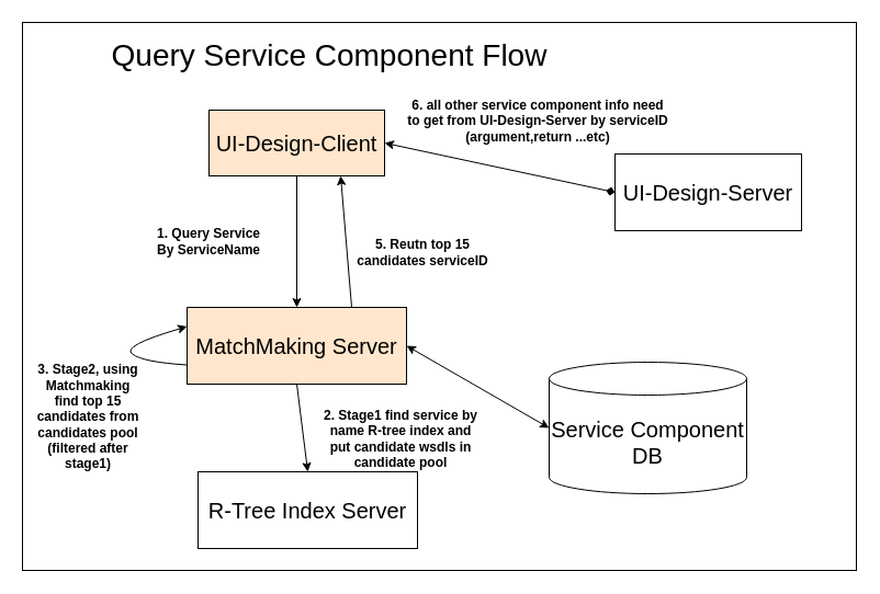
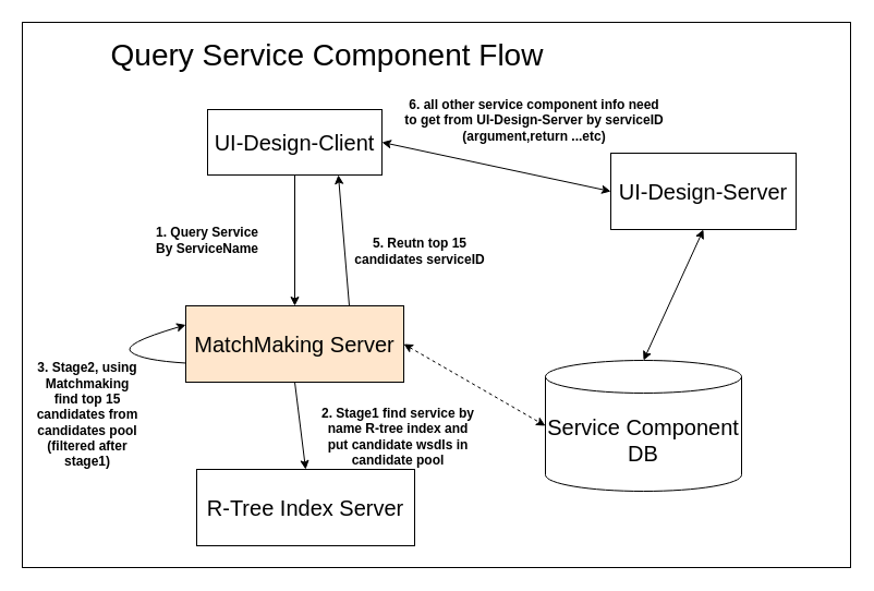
  <mxCell id="0" />
  <mxCell id="1" parent="0" />
  <mxCell id="2" value="" style="rounded=0;whiteSpace=wrap;html=1;" vertex="1" parent="1"><mxGeometry x="20" y="20" width="760" height="500" as="geometry" /></mxCell>
- <mxCell id="3" value="&lt;font style=&quot;font-size: 20px&quot;&gt;UI-Design-Client&lt;/font&gt;" style="rounded=0;whiteSpace=wrap;html=1;fillColor=#ffe6cc;" vertex="1" parent="1"><mxGeometry x="190" y="100" width="160" height="60" as="geometry" /></mxCell>
+ <mxCell id="3" value="&lt;font style=&quot;font-size: 20px&quot;&gt;UI-Design-Client&lt;/font&gt;" style="rounded=0;whiteSpace=wrap;html=1;" vertex="1" parent="1"><mxGeometry x="190" y="100" width="160" height="60" as="geometry" /></mxCell>
  <mxCell id="4" value="&lt;font style=&quot;font-size: 20px&quot;&gt;UI-Design-Server&lt;/font&gt;" style="rounded=0;whiteSpace=wrap;html=1;" vertex="1" parent="1"><mxGeometry x="560" y="140" width="170" height="70" as="geometry" /></mxCell>
  <mxCell id="5" value="&lt;span style=&quot;font-size: 20px&quot;&gt;MatchMaking Server&lt;/span&gt;" style="rounded=0;whiteSpace=wrap;html=1;fillColor=#ffe6cc;" vertex="1" parent="1"><mxGeometry x="170" y="280" width="200" height="70" as="geometry" /></mxCell>
  <mxCell id="6" value="&lt;span style=&quot;font-size: 20px&quot;&gt;R-Tree Index Server&lt;/span&gt;" style="rounded=0;whiteSpace=wrap;html=1;" vertex="1" parent="1"><mxGeometry x="180" y="430" width="200" height="70" as="geometry" /></mxCell>
  <mxCell id="7" value="&lt;font style=&quot;font-size: 20px&quot;&gt;Service Component DB&lt;/font&gt;" style="shape=cylinder3;whiteSpace=wrap;html=1;boundedLbl=1;backgroundOutline=1;size=15;" vertex="1" parent="1"><mxGeometry x="500" y="330" width="180" height="120" as="geometry" /></mxCell>
  <mxCell id="8" value="" style="endArrow=classic;html=1;exitX=0.5;exitY=1;exitDx=0;exitDy=0;entryX=0.5;entryY=0;entryDx=0;entryDy=0;" edge="1" parent="1" source="3" target="5"><mxGeometry width="50" height="50" relative="1" as="geometry"><mxPoint x="460" y="310" as="sourcePoint" /><mxPoint x="510" y="260" as="targetPoint" /></mxGeometry></mxCell>
  <mxCell id="9" value="" style="endArrow=classic;html=1;exitX=0.5;exitY=1;exitDx=0;exitDy=0;entryX=0.5;entryY=0;entryDx=0;entryDy=0;" edge="1" parent="1" source="5" target="6"><mxGeometry width="50" height="50" relative="1" as="geometry"><mxPoint x="460" y="310" as="sourcePoint" /><mxPoint x="510" y="260" as="targetPoint" /></mxGeometry></mxCell>
  <mxCell id="10" value="" style="curved=1;endArrow=classic;html=1;exitX=0;exitY=0.75;exitDx=0;exitDy=0;entryX=0;entryY=0.25;entryDx=0;entryDy=0;" edge="1" parent="1" source="5" target="5"><mxGeometry width="50" height="50" relative="1" as="geometry"><mxPoint x="460" y="310" as="sourcePoint" /><mxPoint x="510" y="260" as="targetPoint" /><Array as="points"><mxPoint x="130" y="330" /><mxPoint x="110" y="315" /></Array></mxGeometry></mxCell>
- <mxCell id="11" value="" style="endArrow=classic;html=1;exitX=1;exitY=0.5;exitDx=0;exitDy=0;entryX=0;entryY=0.5;entryDx=0;entryDy=0;entryPerimeter=0;startArrow=classic;startFill=1;" edge="1" parent="1" source="5" target="7"><mxGeometry width="50" height="50" relative="1" as="geometry"><mxPoint x="460" y="310" as="sourcePoint" /><mxPoint x="510" y="260" as="targetPoint" /></mxGeometry></mxCell>
+ <mxCell id="11" value="" style="endArrow=classic;html=1;exitX=1;exitY=0.5;exitDx=0;exitDy=0;entryX=0;entryY=0.5;entryDx=0;entryDy=0;entryPerimeter=0;startArrow=classic;startFill=1;dashed=1;" edge="1" parent="1" source="5" target="7"><mxGeometry width="50" height="50" relative="1" as="geometry"><mxPoint x="460" y="310" as="sourcePoint" /><mxPoint x="510" y="260" as="targetPoint" /></mxGeometry></mxCell>
  <mxCell id="12" value="" style="endArrow=classic;html=1;exitX=0.75;exitY=0;exitDx=0;exitDy=0;entryX=0.75;entryY=1;entryDx=0;entryDy=0;" edge="1" parent="1" source="5" target="3"><mxGeometry width="50" height="50" relative="1" as="geometry"><mxPoint x="460" y="310" as="sourcePoint" /><mxPoint x="510" y="260" as="targetPoint" /></mxGeometry></mxCell>
- <mxCell id="13" value="" style="endArrow=diamond;startArrow=classic;html=1;exitX=1;exitY=0.5;exitDx=0;exitDy=0;entryX=0;entryY=0.5;entryDx=0;entryDy=0;" edge="1" parent="1" source="3" target="4"><mxGeometry width="50" height="50" relative="1" as="geometry"><mxPoint x="460" y="310" as="sourcePoint" /><mxPoint x="510" y="260" as="targetPoint" /></mxGeometry></mxCell>
+ <mxCell id="13" value="" style="endArrow=classic;startArrow=classic;html=1;exitX=1;exitY=0.5;exitDx=0;exitDy=0;entryX=0;entryY=0.5;entryDx=0;entryDy=0;" edge="1" parent="1" source="3" target="4"><mxGeometry width="50" height="50" relative="1" as="geometry"><mxPoint x="460" y="310" as="sourcePoint" /><mxPoint x="510" y="260" as="targetPoint" /></mxGeometry></mxCell>
  <mxCell id="14" value="&lt;font style=&quot;font-size: 28px&quot;&gt;Query Service Component Flow&lt;/font&gt;" style="text;html=1;strokeColor=none;fillColor=none;align=center;verticalAlign=middle;whiteSpace=wrap;rounded=0;" vertex="1" parent="1"><mxGeometry x="90" y="40" width="420" height="20" as="geometry" /></mxCell>
  <mxCell id="15" value="&lt;b&gt;1. Query Service By ServiceName&lt;/b&gt;" style="text;html=1;strokeColor=none;fillColor=none;align=center;verticalAlign=middle;whiteSpace=wrap;rounded=0;" vertex="1" parent="1"><mxGeometry x="140" y="210" width="100" height="20" as="geometry" /></mxCell>
  <mxCell id="16" value="&lt;b&gt;2. Stage1 find service by name R-tree index and put candidate wsdls in candidate pool&lt;/b&gt;" style="text;html=1;strokeColor=none;fillColor=none;align=center;verticalAlign=middle;whiteSpace=wrap;rounded=0;" vertex="1" parent="1"><mxGeometry x="290" y="390" width="150" height="20" as="geometry" /></mxCell>
  <mxCell id="17" value="&lt;b&gt;3. Stage2, using Matchmaking find top 15 candidates from candidates pool (filtered after stage1)&lt;/b&gt;" style="text;html=1;strokeColor=none;fillColor=none;align=center;verticalAlign=middle;whiteSpace=wrap;rounded=0;" vertex="1" parent="1"><mxGeometry x="30" y="370" width="100" height="20" as="geometry" /></mxCell>
  <mxCell id="18" value="&lt;b&gt;5. Reutn top 15 candidates serviceID&lt;/b&gt;" style="text;html=1;strokeColor=none;fillColor=none;align=center;verticalAlign=middle;whiteSpace=wrap;rounded=0;" vertex="1" parent="1"><mxGeometry x="315" y="220" width="140" height="20" as="geometry" /></mxCell>
  <mxCell id="19" value="6. all other service component info need to get from UI-Design-Server by serviceID (argument,return ...etc)" style="text;html=1;strokeColor=none;fillColor=none;align=center;verticalAlign=middle;whiteSpace=wrap;rounded=0;fontStyle=1" vertex="1" parent="1"><mxGeometry x="370" y="100" width="240" height="20" as="geometry" /></mxCell>
+ <mxCell id="20" value="" style="endArrow=classic;startArrow=classic;html=1;entryX=0.5;entryY=1;entryDx=0;entryDy=0;exitX=0.5;exitY=0;exitDx=0;exitDy=0;exitPerimeter=0;" edge="1" parent="1" source="7" target="4"><mxGeometry width="50" height="50" relative="1" as="geometry"><mxPoint x="460" y="310" as="sourcePoint" /><mxPoint x="510" y="260" as="targetPoint" /></mxGeometry></mxCell>
